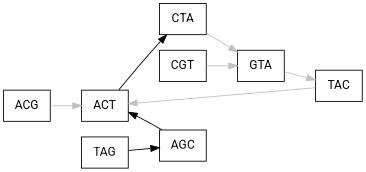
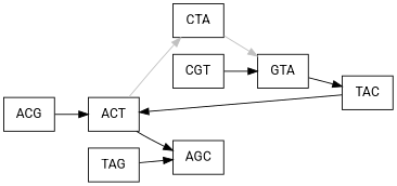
  digraph {
    fontname=Roboto
    rankdir=LR
    node [fontname=Roboto shape=box]
    edge [color=gray fontname=Roboto]
    ACG
    ACT
    CGT
    GTA
    CTA
    AGC
    TAC
    TAG
-   ACG -> ACT
-   ACT -> CTA [color=black]
-   AGC -> ACT [color=black]
-   CGT -> GTA
-   GTA -> TAC
+   ACG -> ACT [color=black]
+   ACT -> CTA
+   ACT -> AGC [color=black]
+   CGT -> GTA [color=black]
+   GTA -> TAC [color=black]
    CTA -> GTA
-   TAC -> ACT
+   TAC -> ACT [color=black]
    TAG -> AGC [color=black]
  }
